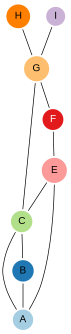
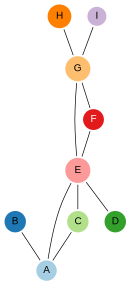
  graph {
    node [color=white fontname=Arial penwidth=5 shape=circle style=filled]
    A [fillcolor="#A6CEE3" width=0.485533]
    B [fillcolor="#1F78B4" width=0.3540391]
    C [fillcolor="#B2DF8A" width=0.4630063]
+   D [fillcolor="#33A02C" width=0.4410278]
    E [fillcolor="#FB9A99" width=0.5889326]
    F [fillcolor="#E31A1C" fontcolor=white width=0.3005214]
    G [fillcolor="#FDBF6F" width=0.5765047]
    H [fillcolor="#FF7F00" width=0.5549270]
    I [fillcolor="#CAB2D6" width=0.4618656]
    B -- A [dist=0.0127167]
    C -- A [dist=0.0178343]
-   C -- B [dist=0.0118169]
    E -- A [dist=0.0178483]
    E -- C [dist=0.0152742]
+   E -- D [dist=0.0118239]
    F -- E [dist=0.0160985]
-   G -- C [dist=0.0169586]
+   G -- E [dist=0.0169586]
    G -- F [dist=0.0178225]
    H -- G [dist=0.0186953]
    I -- G [dist=0.0135718]
  }
